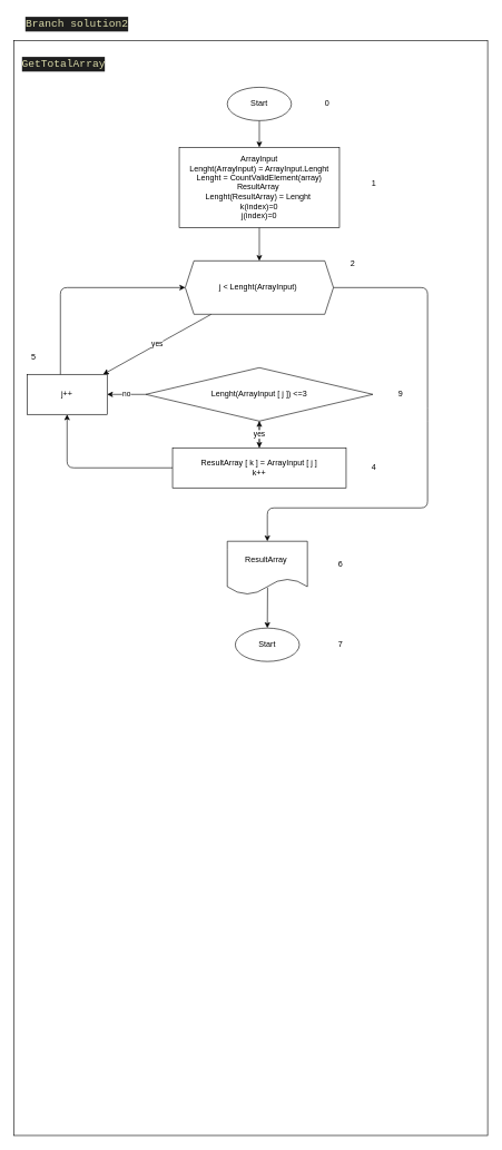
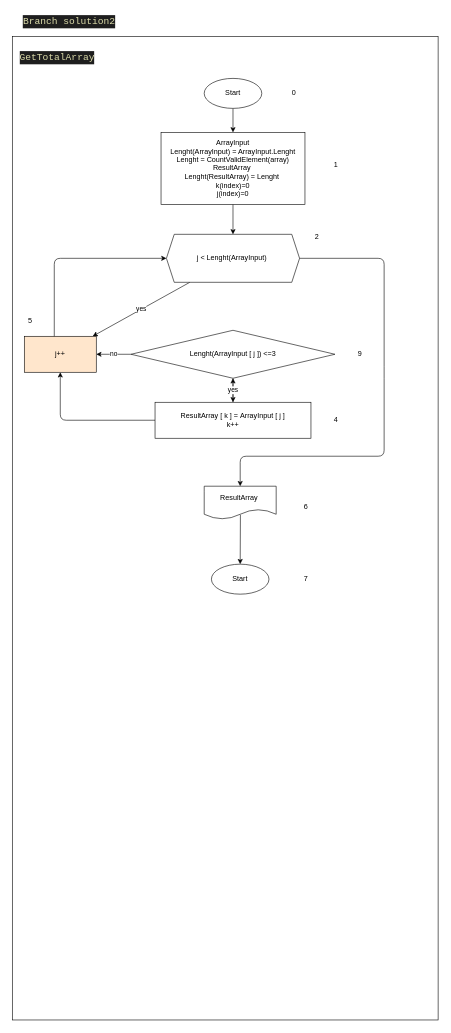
  <mxCell id="0" />
  <mxCell id="1" parent="0" />
  <mxCell id="2" value="" style="rounded=0;whiteSpace=wrap;html=1;" vertex="1" parent="1"><mxGeometry x="20" y="60" width="710" height="1640" as="geometry" /></mxCell>
  <mxCell id="3" value="" style="edgeStyle=none;html=1;" edge="1" parent="1" source="4" target="8"><mxGeometry relative="1" as="geometry" /></mxCell>
  <mxCell id="4" value="Start" style="ellipse;whiteSpace=wrap;html=1;" vertex="1" parent="1"><mxGeometry x="340" y="130" width="96" height="50" as="geometry" /></mxCell>
  <mxCell id="5" value="&lt;div style=&quot;color: rgb(212 , 212 , 212) ; background-color: rgb(30 , 30 , 30) ; font-family: &amp;#34;consolas&amp;#34; , &amp;#34;courier new&amp;#34; , monospace ; font-size: 16px ; line-height: 22px&quot;&gt;&lt;span style=&quot;color: #dcdcaa&quot;&gt;GetTotalArray&lt;/span&gt;&lt;/div&gt;" style="text;html=1;strokeColor=none;fillColor=none;align=center;verticalAlign=middle;whiteSpace=wrap;rounded=0;" vertex="1" parent="1"><mxGeometry x="65" y="80" width="60" height="30" as="geometry" /></mxCell>
  <mxCell id="6" value="&lt;div style=&quot;background-color: rgb(30 , 30 , 30) ; font-family: &amp;#34;consolas&amp;#34; , &amp;#34;courier new&amp;#34; , monospace ; font-size: 16px ; line-height: 22px&quot;&gt;&lt;font color=&quot;#dcdcaa&quot;&gt;Branch solution2&lt;/font&gt;&lt;/div&gt;" style="text;html=1;strokeColor=none;fillColor=none;align=center;verticalAlign=middle;whiteSpace=wrap;rounded=0;" vertex="1" parent="1"><mxGeometry x="30" y="20" width="170" height="30" as="geometry" /></mxCell>
  <mxCell id="7" value="" style="edgeStyle=none;html=1;" edge="1" parent="1" source="8" target="10"><mxGeometry relative="1" as="geometry" /></mxCell>
  <mxCell id="8" value="ArrayInput&lt;br&gt;Lenght(ArrayInput) = ArrayInput.Lenght&lt;br&gt;Lenght = CountValidElement(array)&lt;br&gt;ResultArray&amp;nbsp;&lt;br&gt;Lenght(ResultArray) = Lenght&amp;nbsp;&lt;br&gt;k(index)=0&lt;br&gt;j(index)=0" style="whiteSpace=wrap;html=1;" vertex="1" parent="1"><mxGeometry x="268" y="220" width="240" height="120" as="geometry" /></mxCell>
  <mxCell id="9" value="yes" style="edgeStyle=none;html=1;" edge="1" parent="1" source="10" target="17"><mxGeometry relative="1" as="geometry" /></mxCell>
  <mxCell id="10" value="j &amp;lt; Lenght(ArrayInput)&amp;nbsp;" style="shape=hexagon;perimeter=hexagonPerimeter2;whiteSpace=wrap;html=1;fixedSize=1;size=13;" vertex="1" parent="1"><mxGeometry x="277" y="390" width="222" height="80" as="geometry" /></mxCell>
  <mxCell id="11" value="" style="edgeStyle=none;html=1;" edge="1" parent="1" source="13" target="16"><mxGeometry relative="1" as="geometry" /></mxCell>
  <mxCell id="12" value="no" style="edgeStyle=none;html=1;entryX=1;entryY=0.5;entryDx=0;entryDy=0;" edge="1" parent="1" source="13" target="17"><mxGeometry relative="1" as="geometry" /></mxCell>
  <mxCell id="13" value="&lt;span&gt;Lenght(ArrayInput [ j ]) &amp;lt;=3&lt;/span&gt;" style="rhombus;whiteSpace=wrap;html=1;" vertex="1" parent="1"><mxGeometry x="218" y="550" width="340" height="80" as="geometry" /></mxCell>
  <mxCell id="14" value="yes" style="edgeStyle=none;html=1;" edge="1" parent="1" source="16" target="13"><mxGeometry relative="1" as="geometry" /></mxCell>
  <mxCell id="15" value="" style="edgeStyle=none;html=1;" edge="1" parent="1" source="16" target="17"><mxGeometry relative="1" as="geometry"><Array as="points"><mxPoint x="100" y="700" /></Array></mxGeometry></mxCell>
  <mxCell id="16" value="&lt;span&gt;ResultArray [ k ] =&amp;nbsp;&lt;/span&gt;ArrayInput [ j ]&lt;br&gt;k++" style="whiteSpace=wrap;html=1;" vertex="1" parent="1"><mxGeometry x="258" y="670" width="260" height="60" as="geometry" /></mxCell>
- <mxCell id="17" value="j++" style="whiteSpace=wrap;html=1;" vertex="1" parent="1"><mxGeometry x="40" y="560" width="120" height="60" as="geometry" /></mxCell>
+ <mxCell id="17" value="j++" style="whiteSpace=wrap;html=1;fillColor=#ffe6cc;" vertex="1" parent="1"><mxGeometry x="40" y="560" width="120" height="60" as="geometry" /></mxCell>
  <mxCell id="18" value="" style="endArrow=classic;html=1;strokeColor=default;entryX=0;entryY=0.5;entryDx=0;entryDy=0;" edge="1" parent="1" target="10"><mxGeometry width="50" height="50" relative="1" as="geometry"><mxPoint x="90" y="560" as="sourcePoint" /><mxPoint x="140" y="510" as="targetPoint" /><Array as="points"><mxPoint x="90" y="430" /></Array></mxGeometry></mxCell>
- <mxCell id="19" value="&lt;span&gt;ResultArray&amp;nbsp;&lt;/span&gt;" style="shape=document;whiteSpace=wrap;html=1;boundedLbl=1;" vertex="1" parent="1"><mxGeometry x="340" y="810" width="120" height="80" as="geometry" /></mxCell>
+ <mxCell id="19" value="&lt;span&gt;ResultArray&amp;nbsp;&lt;/span&gt;" style="shape=document;whiteSpace=wrap;html=1;boundedLbl=1;" vertex="1" parent="1"><mxGeometry x="340" y="810" width="120" height="55" as="geometry" /></mxCell>
  <mxCell id="20" value="" style="endArrow=classic;html=1;strokeColor=default;exitX=1;exitY=0.5;exitDx=0;exitDy=0;entryX=0.5;entryY=0;entryDx=0;entryDy=0;" edge="1" parent="1" source="10" target="19"><mxGeometry width="50" height="50" relative="1" as="geometry"><mxPoint x="540" y="450" as="sourcePoint" /><mxPoint x="590" y="400" as="targetPoint" /><Array as="points"><mxPoint x="640" y="430" /><mxPoint x="640" y="620" /><mxPoint x="640" y="760" /><mxPoint x="400" y="760" /></Array></mxGeometry></mxCell>
  <mxCell id="21" value="Start" style="ellipse;whiteSpace=wrap;html=1;" vertex="1" parent="1"><mxGeometry x="352" y="940" width="96" height="50" as="geometry" /></mxCell>
  <mxCell id="22" value="" style="endArrow=classic;html=1;strokeColor=default;entryX=0.5;entryY=0;entryDx=0;entryDy=0;exitX=0.503;exitY=0.867;exitDx=0;exitDy=0;exitPerimeter=0;" edge="1" parent="1" source="19" target="21"><mxGeometry width="50" height="50" relative="1" as="geometry"><mxPoint x="370" y="930" as="sourcePoint" /><mxPoint x="420" y="880" as="targetPoint" /></mxGeometry></mxCell>
  <mxCell id="23" value="0" style="text;html=1;strokeColor=none;fillColor=none;align=center;verticalAlign=middle;whiteSpace=wrap;rounded=0;" vertex="1" parent="1"><mxGeometry x="460" y="140" width="60" height="30" as="geometry" /></mxCell>
  <mxCell id="24" value="1" style="text;html=1;strokeColor=none;fillColor=none;align=center;verticalAlign=middle;whiteSpace=wrap;rounded=0;" vertex="1" parent="1"><mxGeometry x="530" y="260" width="60" height="30" as="geometry" /></mxCell>
  <mxCell id="25" value="2" style="text;html=1;strokeColor=none;fillColor=none;align=center;verticalAlign=middle;whiteSpace=wrap;rounded=0;" vertex="1" parent="1"><mxGeometry x="498" y="380" width="60" height="30" as="geometry" /></mxCell>
  <mxCell id="26" value="9" style="text;html=1;strokeColor=none;fillColor=none;align=center;verticalAlign=middle;whiteSpace=wrap;rounded=0;" vertex="1" parent="1"><mxGeometry x="570" y="575" width="60" height="30" as="geometry" /></mxCell>
  <mxCell id="27" value="4" style="text;html=1;strokeColor=none;fillColor=none;align=center;verticalAlign=middle;whiteSpace=wrap;rounded=0;" vertex="1" parent="1"><mxGeometry x="530" y="685" width="60" height="30" as="geometry" /></mxCell>
  <mxCell id="28" value="5" style="text;html=1;strokeColor=none;fillColor=none;align=center;verticalAlign=middle;whiteSpace=wrap;rounded=0;" vertex="1" parent="1"><mxGeometry x="20" y="520" width="60" height="30" as="geometry" /></mxCell>
  <mxCell id="29" value="6" style="text;html=1;strokeColor=none;fillColor=none;align=center;verticalAlign=middle;whiteSpace=wrap;rounded=0;" vertex="1" parent="1"><mxGeometry x="480" y="830" width="60" height="30" as="geometry" /></mxCell>
  <mxCell id="30" value="7" style="text;html=1;strokeColor=none;fillColor=none;align=center;verticalAlign=middle;whiteSpace=wrap;rounded=0;" vertex="1" parent="1"><mxGeometry x="480" y="950" width="60" height="30" as="geometry" /></mxCell>
